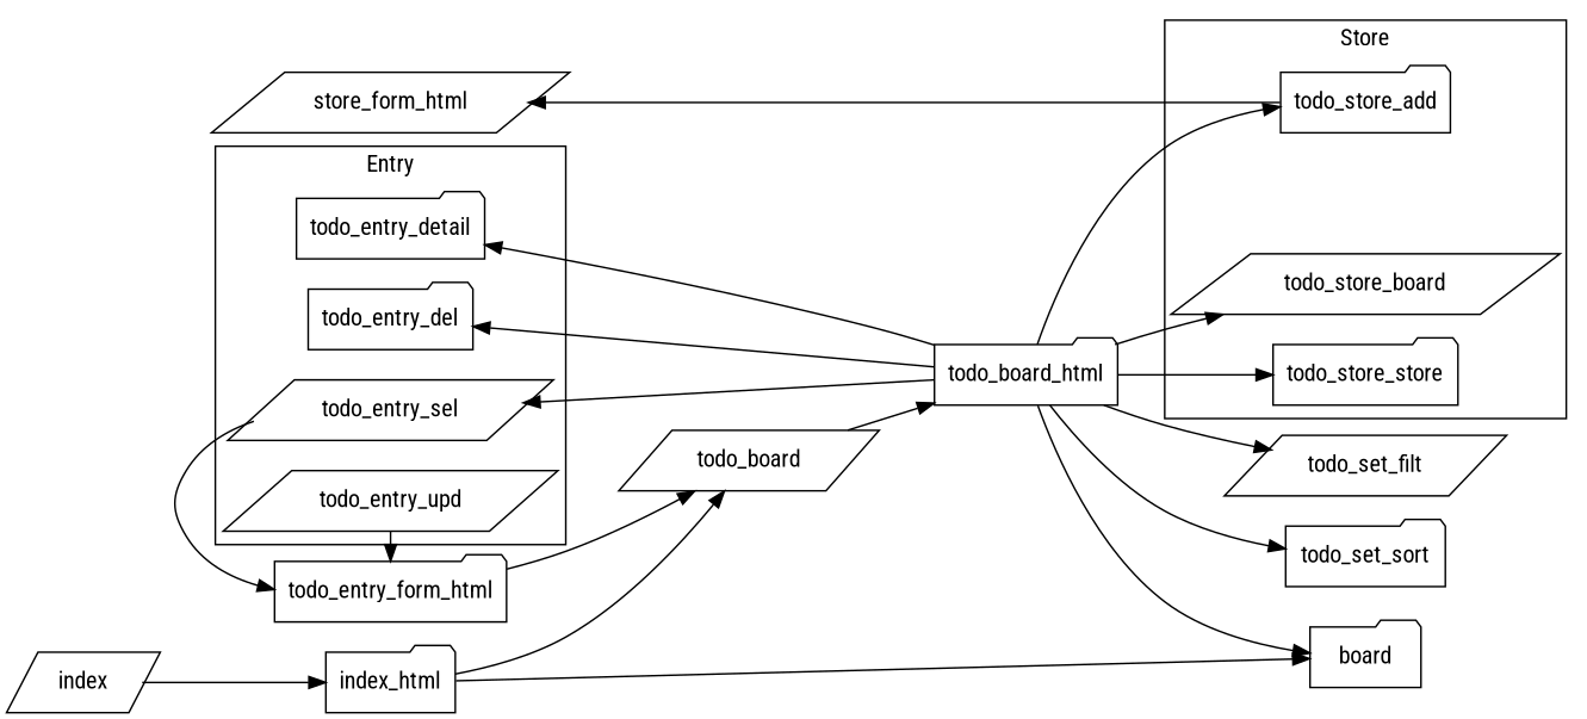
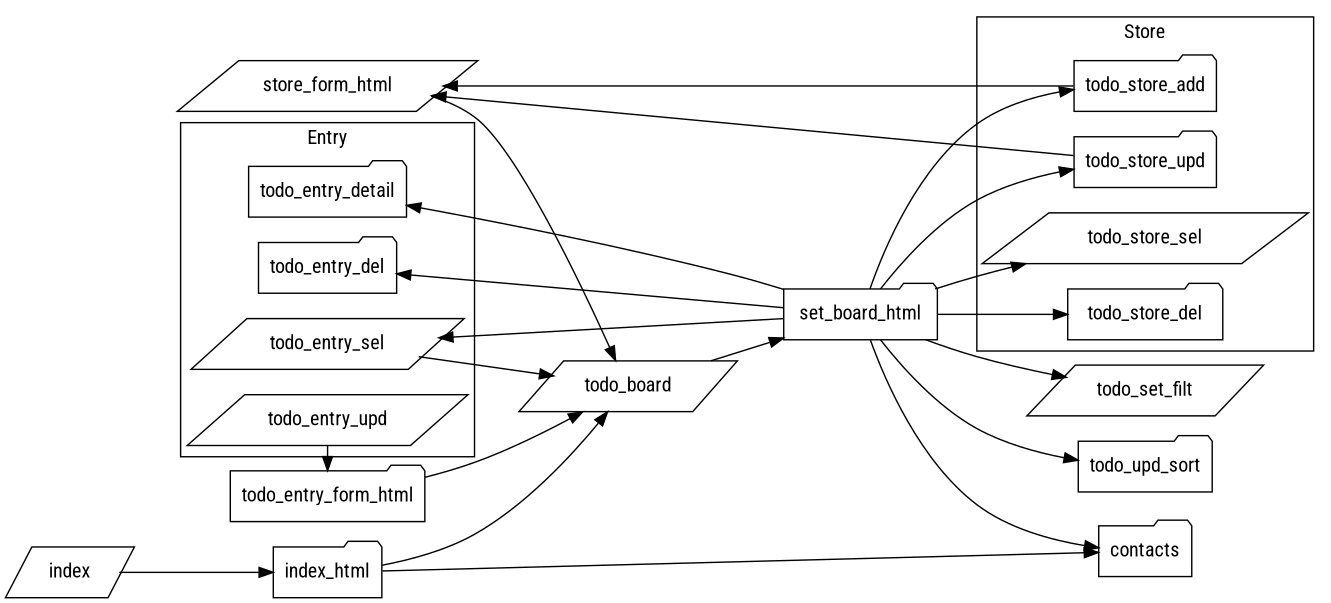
  digraph {
    fontname="Roboto Condensed"
    rankdir=LR
    node [fontname="Roboto Condensed" shape=folder]
    edge [fontname="Roboto Condensed"]
    n1 [label=todo_entry_sel shape=parallelogram]
    todo_entry_upd [shape=parallelogram]
    todo_entry_del
    todo_entry_detail
    todo_store_add
-   todo_store_del [label=todo_store_store]
-   todo_store_sel [shape=parallelogram label=todo_store_board]
+   todo_store_upd
+   todo_store_del
+   todo_store_sel [shape=parallelogram]
    todo_entry_form_html
    store_form_html [shape=parallelogram]
    todo_board [shape=parallelogram]
    index_html
-   contacts [label=board]
-   todo_board_html
-   todo_set_sort
+   contacts
+   todo_board_html [label=set_board_html]
+   todo_set_sort [label=todo_upd_sort]
    todo_set_filt [shape=parallelogram]
    index [shape=parallelogram]
    subgraph cluster_1 {
      label=Entry
      n1
      todo_entry_upd
      todo_entry_del
      todo_entry_detail
    }
    subgraph cluster_2 {
      label=Store
      todo_store_add
+     todo_store_upd
      todo_store_del
      todo_store_sel
    }
-   n1 -> todo_entry_form_html
+   n1 -> todo_board
    todo_entry_upd -> todo_entry_form_html
    todo_store_add -> store_form_html
+   todo_store_upd -> store_form_html
    todo_entry_form_html -> todo_board
+   store_form_html -> todo_board
    todo_board -> todo_board_html
    index_html -> todo_board
    index_html -> contacts
    todo_board_html -> n1
    todo_board_html -> todo_entry_del
    todo_board_html -> todo_entry_detail
    todo_board_html -> todo_store_add
+   todo_board_html -> todo_store_upd
    todo_board_html -> todo_store_del
    todo_board_html -> todo_store_sel
    todo_board_html -> contacts
    todo_board_html -> todo_set_sort
    todo_board_html -> todo_set_filt
    index -> index_html
  }
